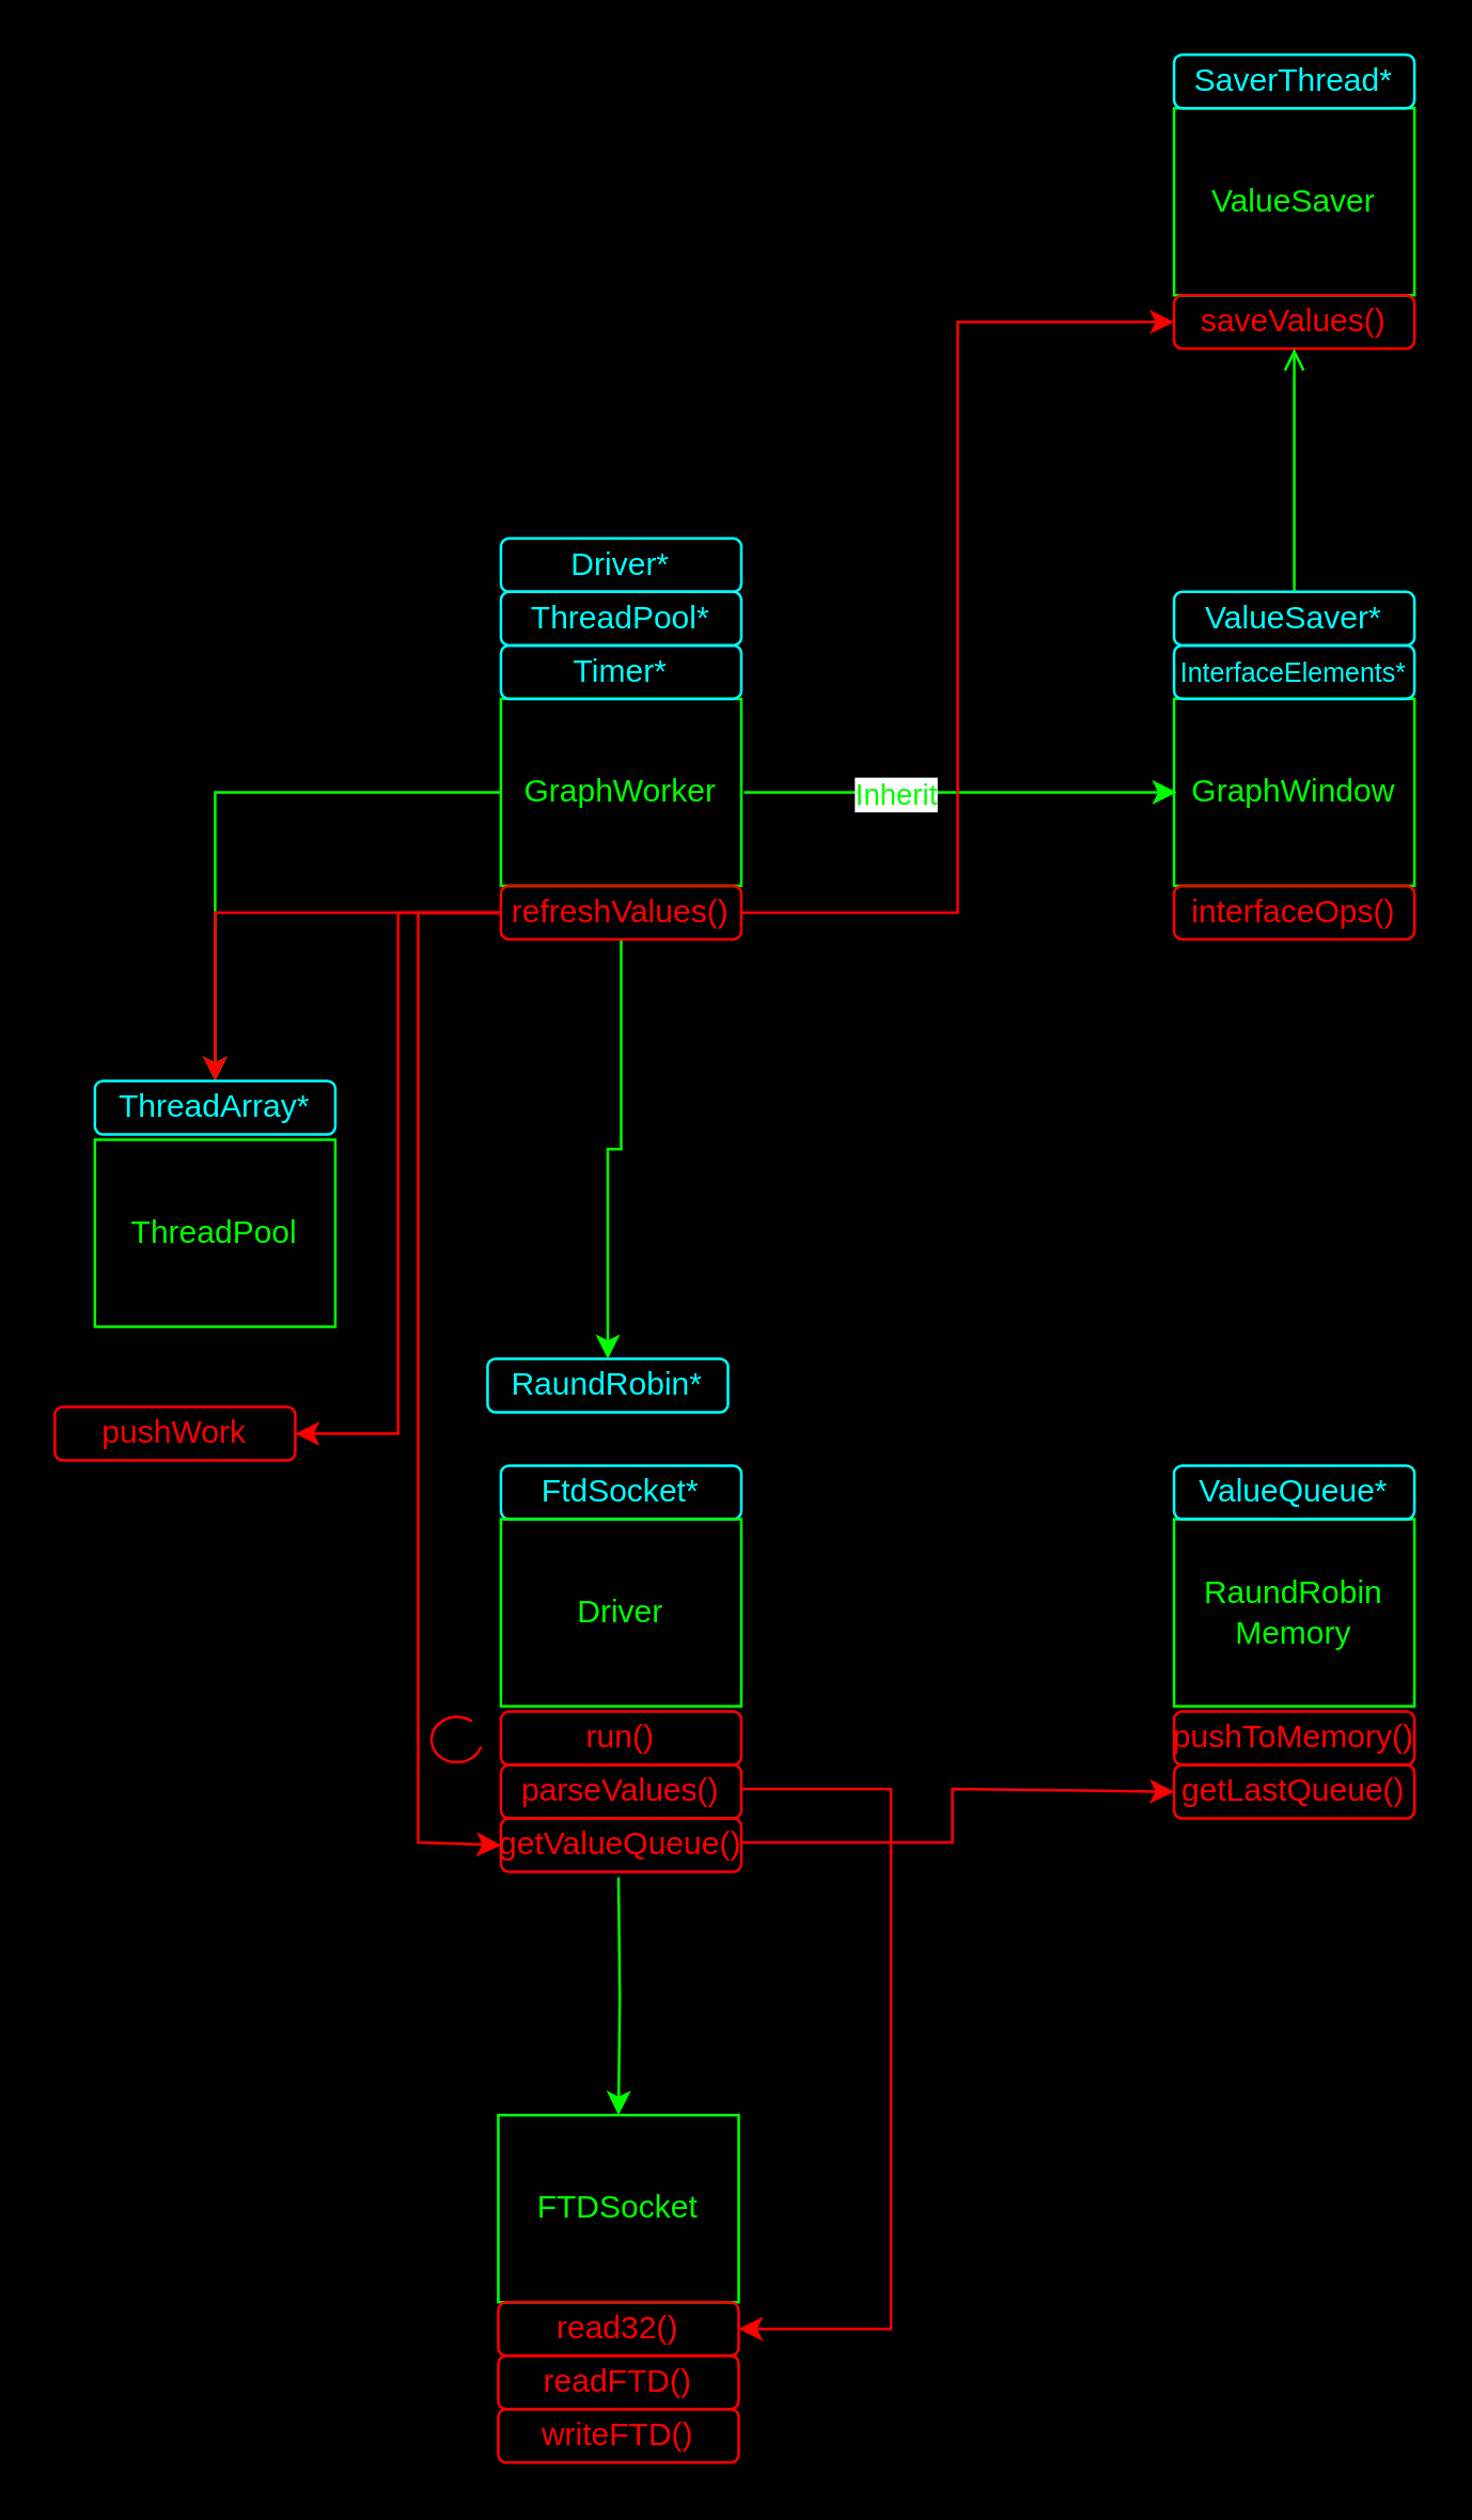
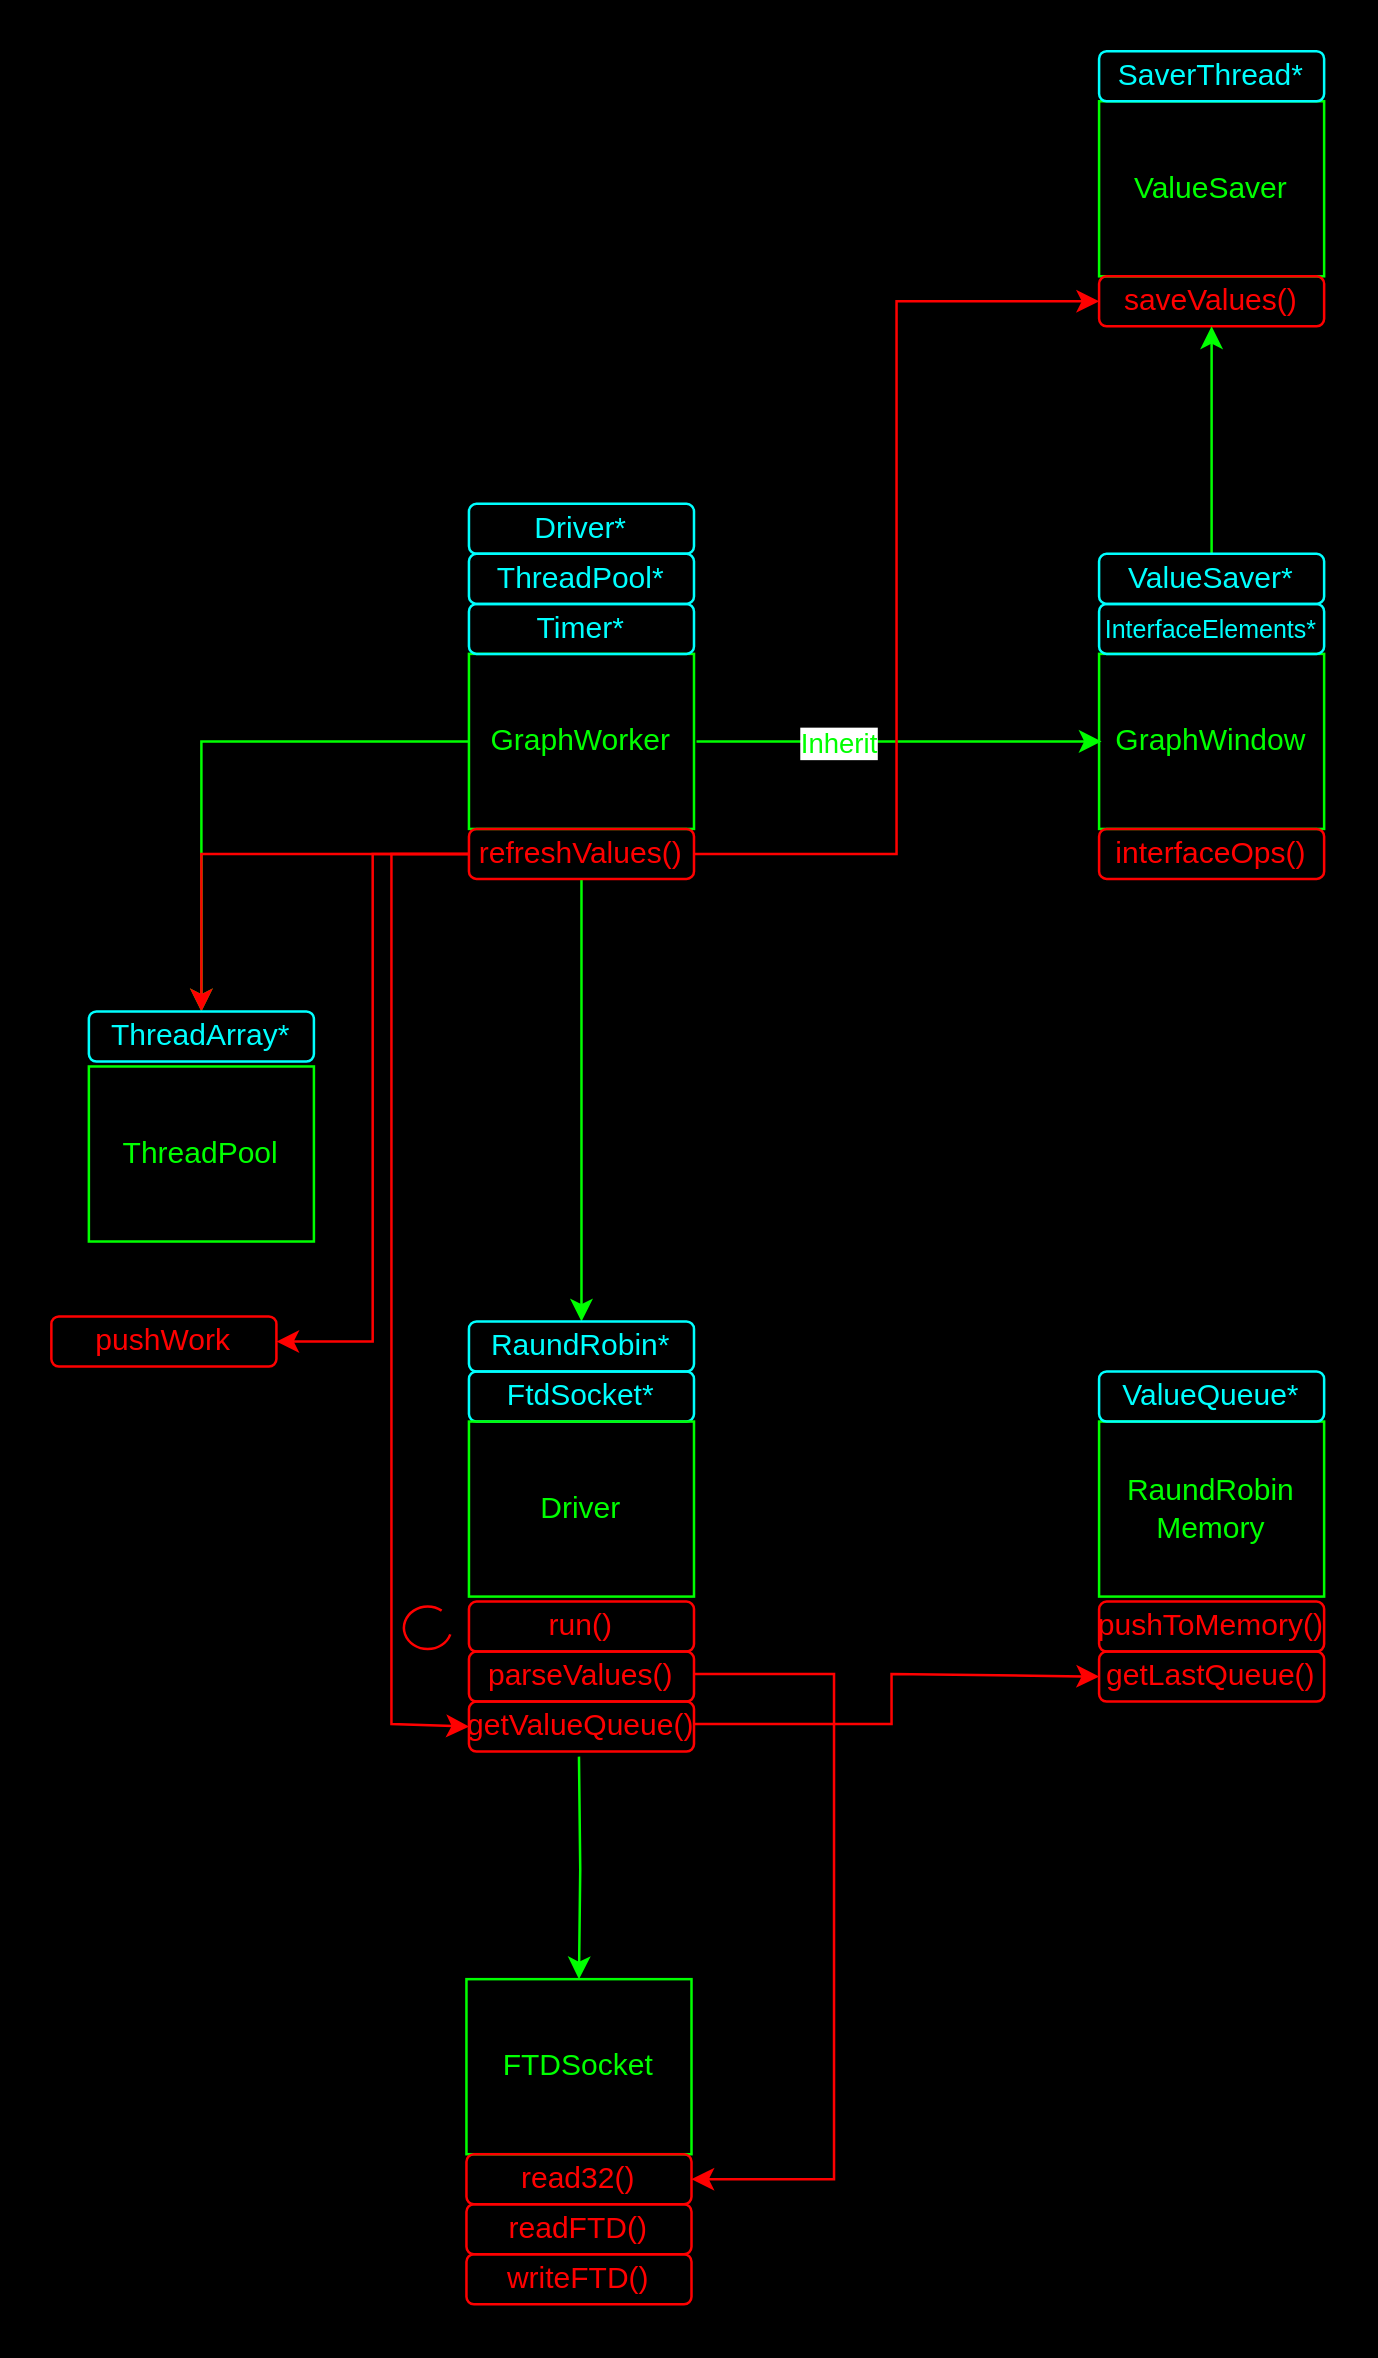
  <mxCell id="0" />
  <mxCell id="1" parent="0" />
  <mxCell id="2" value="GraphWindow" style="rounded=0;whiteSpace=wrap;html=1;strokeColor=#00FF00;fillColor=none;fontColor=#00FF00;" parent="1" vertex="1"><mxGeometry x="439" y="261" width="90" height="70" as="geometry" /></mxCell>
  <mxCell id="3" value="FtdSocket*" style="rounded=1;whiteSpace=wrap;html=1;fontColor=#00FFFF;fillColor=none;strokeColor=#00FFFF;" parent="1" vertex="1"><mxGeometry x="187" y="548" width="90" height="20" as="geometry" /></mxCell>
  <mxCell id="4" value="Driver" style="rounded=0;whiteSpace=wrap;html=1;strokeColor=#00FF00;fillColor=none;fontColor=#00FF00;" parent="1" vertex="1"><mxGeometry x="187" y="568" width="90" height="70" as="geometry" /></mxCell>
  <mxCell id="5" value="FTDSocket" style="rounded=0;whiteSpace=wrap;html=1;strokeColor=#00FF00;fillColor=none;fontColor=#00FF00;" parent="1" vertex="1"><mxGeometry x="186" y="791" width="90" height="70" as="geometry" /></mxCell>
  <mxCell id="6" value="run()" style="rounded=1;whiteSpace=wrap;html=1;fillColor=none;strokeColor=#FF0000;fontColor=#FF0000;" parent="1" vertex="1"><mxGeometry x="187" y="640" width="90" height="20" as="geometry" /></mxCell>
  <mxCell id="7" style="edgeStyle=orthogonalEdgeStyle;rounded=0;orthogonalLoop=1;jettySize=auto;html=1;entryX=0.5;entryY=0;entryDx=0;entryDy=0;strokeColor=#00FF00;fontColor=#FF0000;" parent="1" target="5" edge="1"><mxGeometry relative="1" as="geometry"><mxPoint x="231" y="702" as="sourcePoint" /></mxGeometry></mxCell>
  <mxCell id="8" style="edgeStyle=orthogonalEdgeStyle;rounded=0;orthogonalLoop=1;jettySize=auto;html=1;entryX=1;entryY=0.5;entryDx=0;entryDy=0;fontColor=#FF0000;strokeColor=#FF0000;" parent="1" source="9" target="10" edge="1"><mxGeometry relative="1" as="geometry"><Array as="points"><mxPoint x="333" y="669" /><mxPoint x="333" y="871" /></Array></mxGeometry></mxCell>
  <mxCell id="9" value="parseValues()" style="rounded=1;whiteSpace=wrap;html=1;fillColor=none;strokeColor=#FF0000;fontColor=#FF0000;" parent="1" vertex="1"><mxGeometry x="187" y="660" width="90" height="20" as="geometry" /></mxCell>
  <mxCell id="10" value="read32()" style="rounded=1;whiteSpace=wrap;html=1;fillColor=none;strokeColor=#FF0000;fontColor=#FF0000;" parent="1" vertex="1"><mxGeometry x="186" y="861" width="90" height="20" as="geometry" /></mxCell>
  <mxCell id="11" value="readFTD()" style="rounded=1;whiteSpace=wrap;html=1;fillColor=none;strokeColor=#FF0000;fontColor=#FF0000;" parent="1" vertex="1"><mxGeometry x="186" y="881" width="90" height="20" as="geometry" /></mxCell>
  <mxCell id="12" value="writeFTD()" style="rounded=1;whiteSpace=wrap;html=1;fillColor=none;strokeColor=#FF0000;fontColor=#FF0000;" parent="1" vertex="1"><mxGeometry x="186" y="901" width="90" height="20" as="geometry" /></mxCell>
  <mxCell id="13" value="" style="verticalLabelPosition=bottom;verticalAlign=top;html=1;shape=mxgraph.basic.arc;startAngle=0.3;endAngle=0.1;strokeColor=#FF0000;fillColor=none;fontColor=#FF0000;" parent="1" vertex="1"><mxGeometry x="161" y="642" width="19" height="17" as="geometry" /></mxCell>
  <mxCell id="14" style="edgeStyle=orthogonalEdgeStyle;rounded=0;orthogonalLoop=1;jettySize=auto;html=1;exitX=1;exitY=0.5;exitDx=0;exitDy=0;entryX=0;entryY=0.5;entryDx=0;entryDy=0;fillColor=#d5e8d4;strokeColor=#00FF00;" parent="1" edge="1"><mxGeometry relative="1" as="geometry"><mxPoint x="278" y="296" as="sourcePoint" /><mxPoint x="440" y="296" as="targetPoint" /></mxGeometry></mxCell>
  <mxCell id="15" value="Inherit" style="edgeLabel;html=1;align=center;verticalAlign=middle;resizable=0;points=[];fontColor=#00FF00;" parent="14" vertex="1" connectable="0"><mxGeometry x="-0.224" y="-1" relative="1" as="geometry"><mxPoint x="-6.5" y="-1" as="offset" /></mxGeometry></mxCell>
  <mxCell id="16" value="GraphWorker" style="rounded=0;whiteSpace=wrap;html=1;strokeColor=#00FF00;fillColor=none;fontColor=#00FF00;" parent="1" vertex="1"><mxGeometry x="187" y="261" width="90" height="70" as="geometry" /></mxCell>
  <mxCell id="17" style="edgeStyle=orthogonalEdgeStyle;rounded=0;orthogonalLoop=1;jettySize=auto;html=1;entryX=0;entryY=0.5;entryDx=0;entryDy=0;strokeColor=#FF0000;" parent="1" source="23" target="25" edge="1"><mxGeometry relative="1" as="geometry"><Array as="points"><mxPoint x="156" y="341" /><mxPoint x="156" y="689" /></Array></mxGeometry></mxCell>
  <mxCell id="18" style="edgeStyle=orthogonalEdgeStyle;rounded=0;orthogonalLoop=1;jettySize=auto;html=1;entryX=0;entryY=0.5;entryDx=0;entryDy=0;strokeColor=#FF0000;fontColor=#00FF00;" parent="1" source="23" target="29" edge="1"><mxGeometry relative="1" as="geometry" /></mxCell>
  <mxCell id="19" style="edgeStyle=orthogonalEdgeStyle;rounded=0;orthogonalLoop=1;jettySize=auto;html=1;strokeColor=#00FF00;fontColor=#00FF00;exitX=0;exitY=0.5;exitDx=0;exitDy=0;entryX=0.5;entryY=0;entryDx=0;entryDy=0;" parent="1" source="16" target="40" edge="1"><mxGeometry relative="1" as="geometry" /></mxCell>
  <mxCell id="20" style="edgeStyle=orthogonalEdgeStyle;rounded=0;orthogonalLoop=1;jettySize=auto;html=1;entryX=1;entryY=0.5;entryDx=0;entryDy=0;fontColor=#00FF00;strokeColor=#FF0000;" parent="1" source="23" target="32" edge="1"><mxGeometry relative="1" as="geometry" /></mxCell>
  <mxCell id="21" style="edgeStyle=orthogonalEdgeStyle;rounded=0;orthogonalLoop=1;jettySize=auto;html=1;strokeColor=#FF0000;fontColor=#00FF00;" parent="1" source="23" target="40" edge="1"><mxGeometry relative="1" as="geometry" /></mxCell>
  <mxCell id="22" style="edgeStyle=orthogonalEdgeStyle;rounded=0;orthogonalLoop=1;jettySize=auto;html=1;entryX=0.5;entryY=0;entryDx=0;entryDy=0;strokeColor=#00FF00;" parent="1" source="23" target="35" edge="1"><mxGeometry relative="1" as="geometry" /></mxCell>
  <mxCell id="23" value="refreshValues()" style="rounded=1;whiteSpace=wrap;html=1;fillColor=none;strokeColor=#FF0000;fontColor=#FF0000;" parent="1" vertex="1"><mxGeometry x="187" y="331" width="90" height="20" as="geometry" /></mxCell>
  <mxCell id="24" style="edgeStyle=orthogonalEdgeStyle;rounded=0;orthogonalLoop=1;jettySize=auto;html=1;entryX=0;entryY=0.5;entryDx=0;entryDy=0;fontColor=#00FF00;strokeColor=#FF0000;" parent="1" source="25" target="37" edge="1"><mxGeometry relative="1" as="geometry"><Array as="points"><mxPoint x="356" y="689" /><mxPoint x="356" y="669" /></Array></mxGeometry></mxCell>
  <mxCell id="25" value="getValueQueue()" style="rounded=1;whiteSpace=wrap;html=1;fillColor=none;strokeColor=#FF0000;fontColor=#FF0000;" parent="1" vertex="1"><mxGeometry x="187" y="680" width="90" height="20" as="geometry" /></mxCell>
  <mxCell id="26" value="Timer*" style="rounded=1;whiteSpace=wrap;html=1;fontColor=#00FFFF;fillColor=none;strokeColor=#00FFFF;" parent="1" vertex="1"><mxGeometry x="187" y="241" width="90" height="20" as="geometry" /></mxCell>
  <mxCell id="27" value="ThreadPool*" style="rounded=1;whiteSpace=wrap;html=1;fontColor=#00FFFF;fillColor=none;strokeColor=#00FFFF;" parent="1" vertex="1"><mxGeometry x="187" y="221" width="90" height="20" as="geometry" /></mxCell>
  <mxCell id="28" value="ValueSaver" style="rounded=0;whiteSpace=wrap;html=1;strokeColor=#00FF00;fillColor=none;fontColor=#00FF00;" parent="1" vertex="1"><mxGeometry x="439" y="40" width="90" height="70" as="geometry" /></mxCell>
  <mxCell id="29" value="saveValues()" style="rounded=1;whiteSpace=wrap;html=1;fillColor=none;strokeColor=#FF0000;fontColor=#FF0000;" parent="1" vertex="1"><mxGeometry x="439" y="110" width="90" height="20" as="geometry" /></mxCell>
  <mxCell id="30" value="interfaceOps()" style="rounded=1;whiteSpace=wrap;html=1;fillColor=none;strokeColor=#FF0000;fontColor=#FF0000;" parent="1" vertex="1"><mxGeometry x="439" y="331" width="90" height="20" as="geometry" /></mxCell>
  <mxCell id="31" value="ThreadPool" style="rounded=0;whiteSpace=wrap;html=1;strokeColor=#00FF00;fillColor=none;fontColor=#00FF00;" parent="1" vertex="1"><mxGeometry x="35" y="426" width="90" height="70" as="geometry" /></mxCell>
  <mxCell id="32" value="pushWork" style="rounded=1;whiteSpace=wrap;html=1;fillColor=none;strokeColor=#FF0000;fontColor=#FF0000;" parent="1" vertex="1"><mxGeometry x="20" y="526" width="90" height="20" as="geometry" /></mxCell>
  <mxCell id="33" value="RaundRobin&lt;br&gt;Memory" style="rounded=0;whiteSpace=wrap;html=1;strokeColor=#00FF00;fillColor=none;fontColor=#00FF00;" parent="1" vertex="1"><mxGeometry x="439" y="568" width="90" height="70" as="geometry" /></mxCell>
  <mxCell id="34" value="ValueQueue*" style="rounded=1;whiteSpace=wrap;html=1;fontColor=#00FFFF;fillColor=none;strokeColor=#00FFFF;" parent="1" vertex="1"><mxGeometry x="439" y="548" width="90" height="20" as="geometry" /></mxCell>
- <mxCell id="35" value="RaundRobin*" style="rounded=1;whiteSpace=wrap;html=1;fontColor=#00FFFF;fillColor=none;strokeColor=#00FFFF;" parent="1" vertex="1"><mxGeometry x="182" y="508" width="90" height="20" as="geometry" /></mxCell>
+ <mxCell id="35" value="RaundRobin*" style="rounded=1;whiteSpace=wrap;html=1;fontColor=#00FFFF;fillColor=none;strokeColor=#00FFFF;" parent="1" vertex="1"><mxGeometry x="187" y="528" width="90" height="20" as="geometry" /></mxCell>
  <mxCell id="36" value="pushToMemory()" style="rounded=1;whiteSpace=wrap;html=1;fillColor=none;strokeColor=#FF0000;fontColor=#FF0000;" parent="1" vertex="1"><mxGeometry x="439" y="640" width="90" height="20" as="geometry" /></mxCell>
  <mxCell id="37" value="getLastQueue()" style="rounded=1;whiteSpace=wrap;html=1;fillColor=none;strokeColor=#FF0000;fontColor=#FF0000;" parent="1" vertex="1"><mxGeometry x="439" y="660" width="90" height="20" as="geometry" /></mxCell>
  <mxCell id="38" value="Driver*" style="rounded=1;whiteSpace=wrap;html=1;fontColor=#00FFFF;fillColor=none;strokeColor=#00FFFF;" parent="1" vertex="1"><mxGeometry x="187" y="201" width="90" height="20" as="geometry" /></mxCell>
  <mxCell id="39" value="SaverThread*" style="rounded=1;whiteSpace=wrap;html=1;fontColor=#00FFFF;fillColor=none;strokeColor=#00FFFF;" parent="1" vertex="1"><mxGeometry x="439" y="20" width="90" height="20" as="geometry" /></mxCell>
  <mxCell id="40" value="ThreadArray*" style="rounded=1;whiteSpace=wrap;html=1;fontColor=#00FFFF;fillColor=none;strokeColor=#00FFFF;" parent="1" vertex="1"><mxGeometry x="35" y="404" width="90" height="20" as="geometry" /></mxCell>
- <mxCell id="41" style="edgeStyle=orthogonalEdgeStyle;rounded=0;orthogonalLoop=1;jettySize=auto;html=1;entryX=0.5;entryY=1;entryDx=0;entryDy=0;strokeColor=#00FF00;exitX=0.5;exitY=0;exitDx=0;exitDy=0;endArrow=open;" parent="1" source="43" target="29" edge="1"><mxGeometry relative="1" as="geometry" /></mxCell>
+ <mxCell id="41" style="edgeStyle=orthogonalEdgeStyle;rounded=0;orthogonalLoop=1;jettySize=auto;html=1;entryX=0.5;entryY=1;entryDx=0;entryDy=0;strokeColor=#00FF00;exitX=0.5;exitY=0;exitDx=0;exitDy=0;" parent="1" source="43" target="29" edge="1"><mxGeometry relative="1" as="geometry" /></mxCell>
  <mxCell id="42" value="&lt;font style=&quot;font-size: 10px&quot;&gt;InterfaceElements*&lt;/font&gt;" style="rounded=1;whiteSpace=wrap;html=1;fontColor=#00FFFF;fillColor=none;strokeColor=#00FFFF;" parent="1" vertex="1"><mxGeometry x="439" y="241" width="90" height="20" as="geometry" /></mxCell>
  <mxCell id="43" value="ValueSaver*" style="rounded=1;whiteSpace=wrap;html=1;fontColor=#00FFFF;fillColor=none;strokeColor=#00FFFF;" parent="1" vertex="1"><mxGeometry x="439" y="221" width="90" height="20" as="geometry" /></mxCell>
